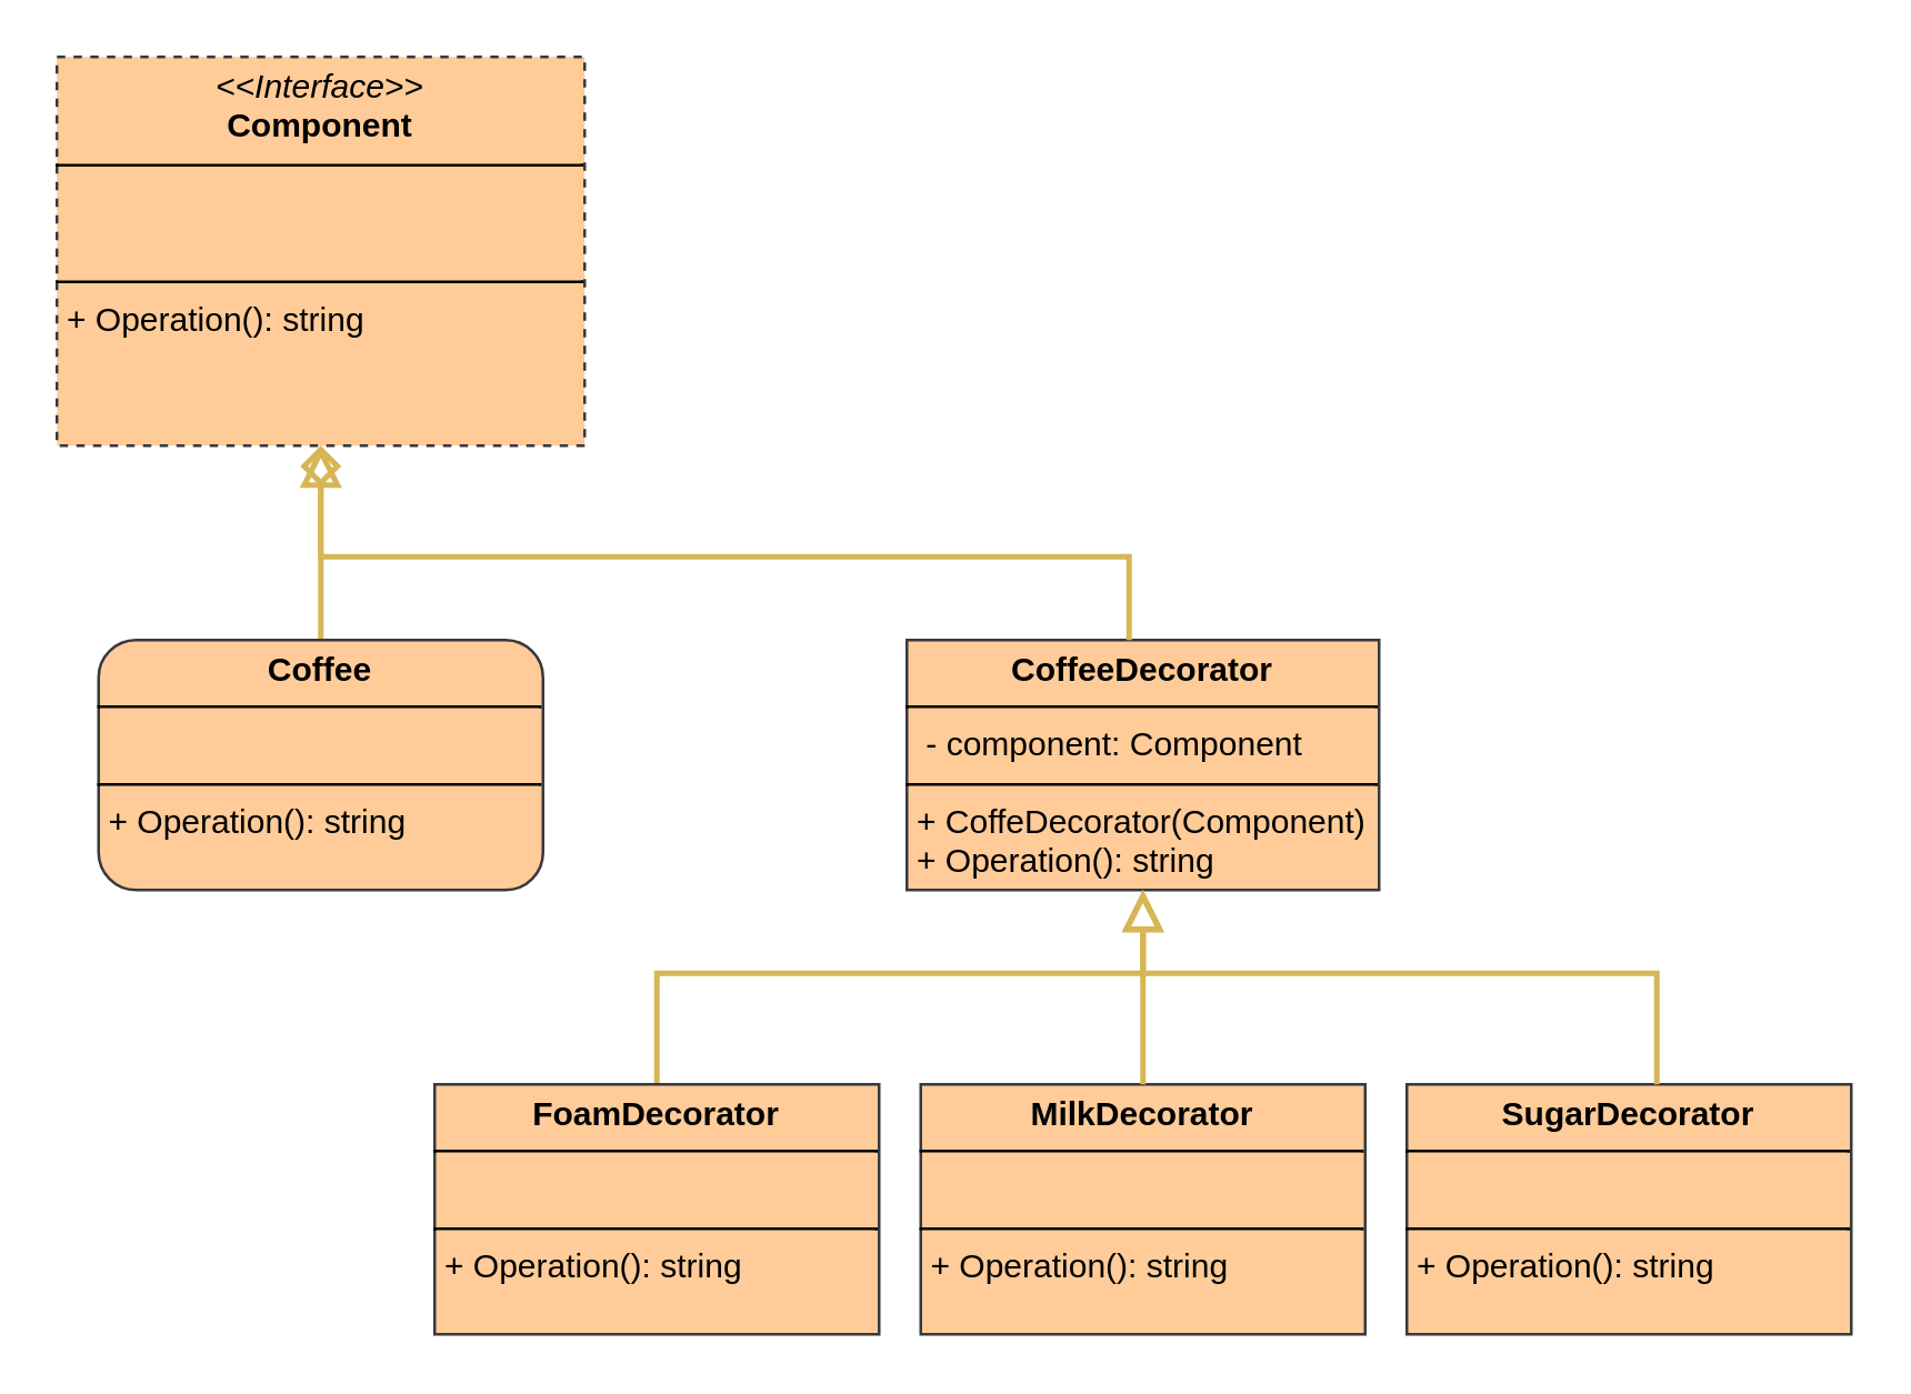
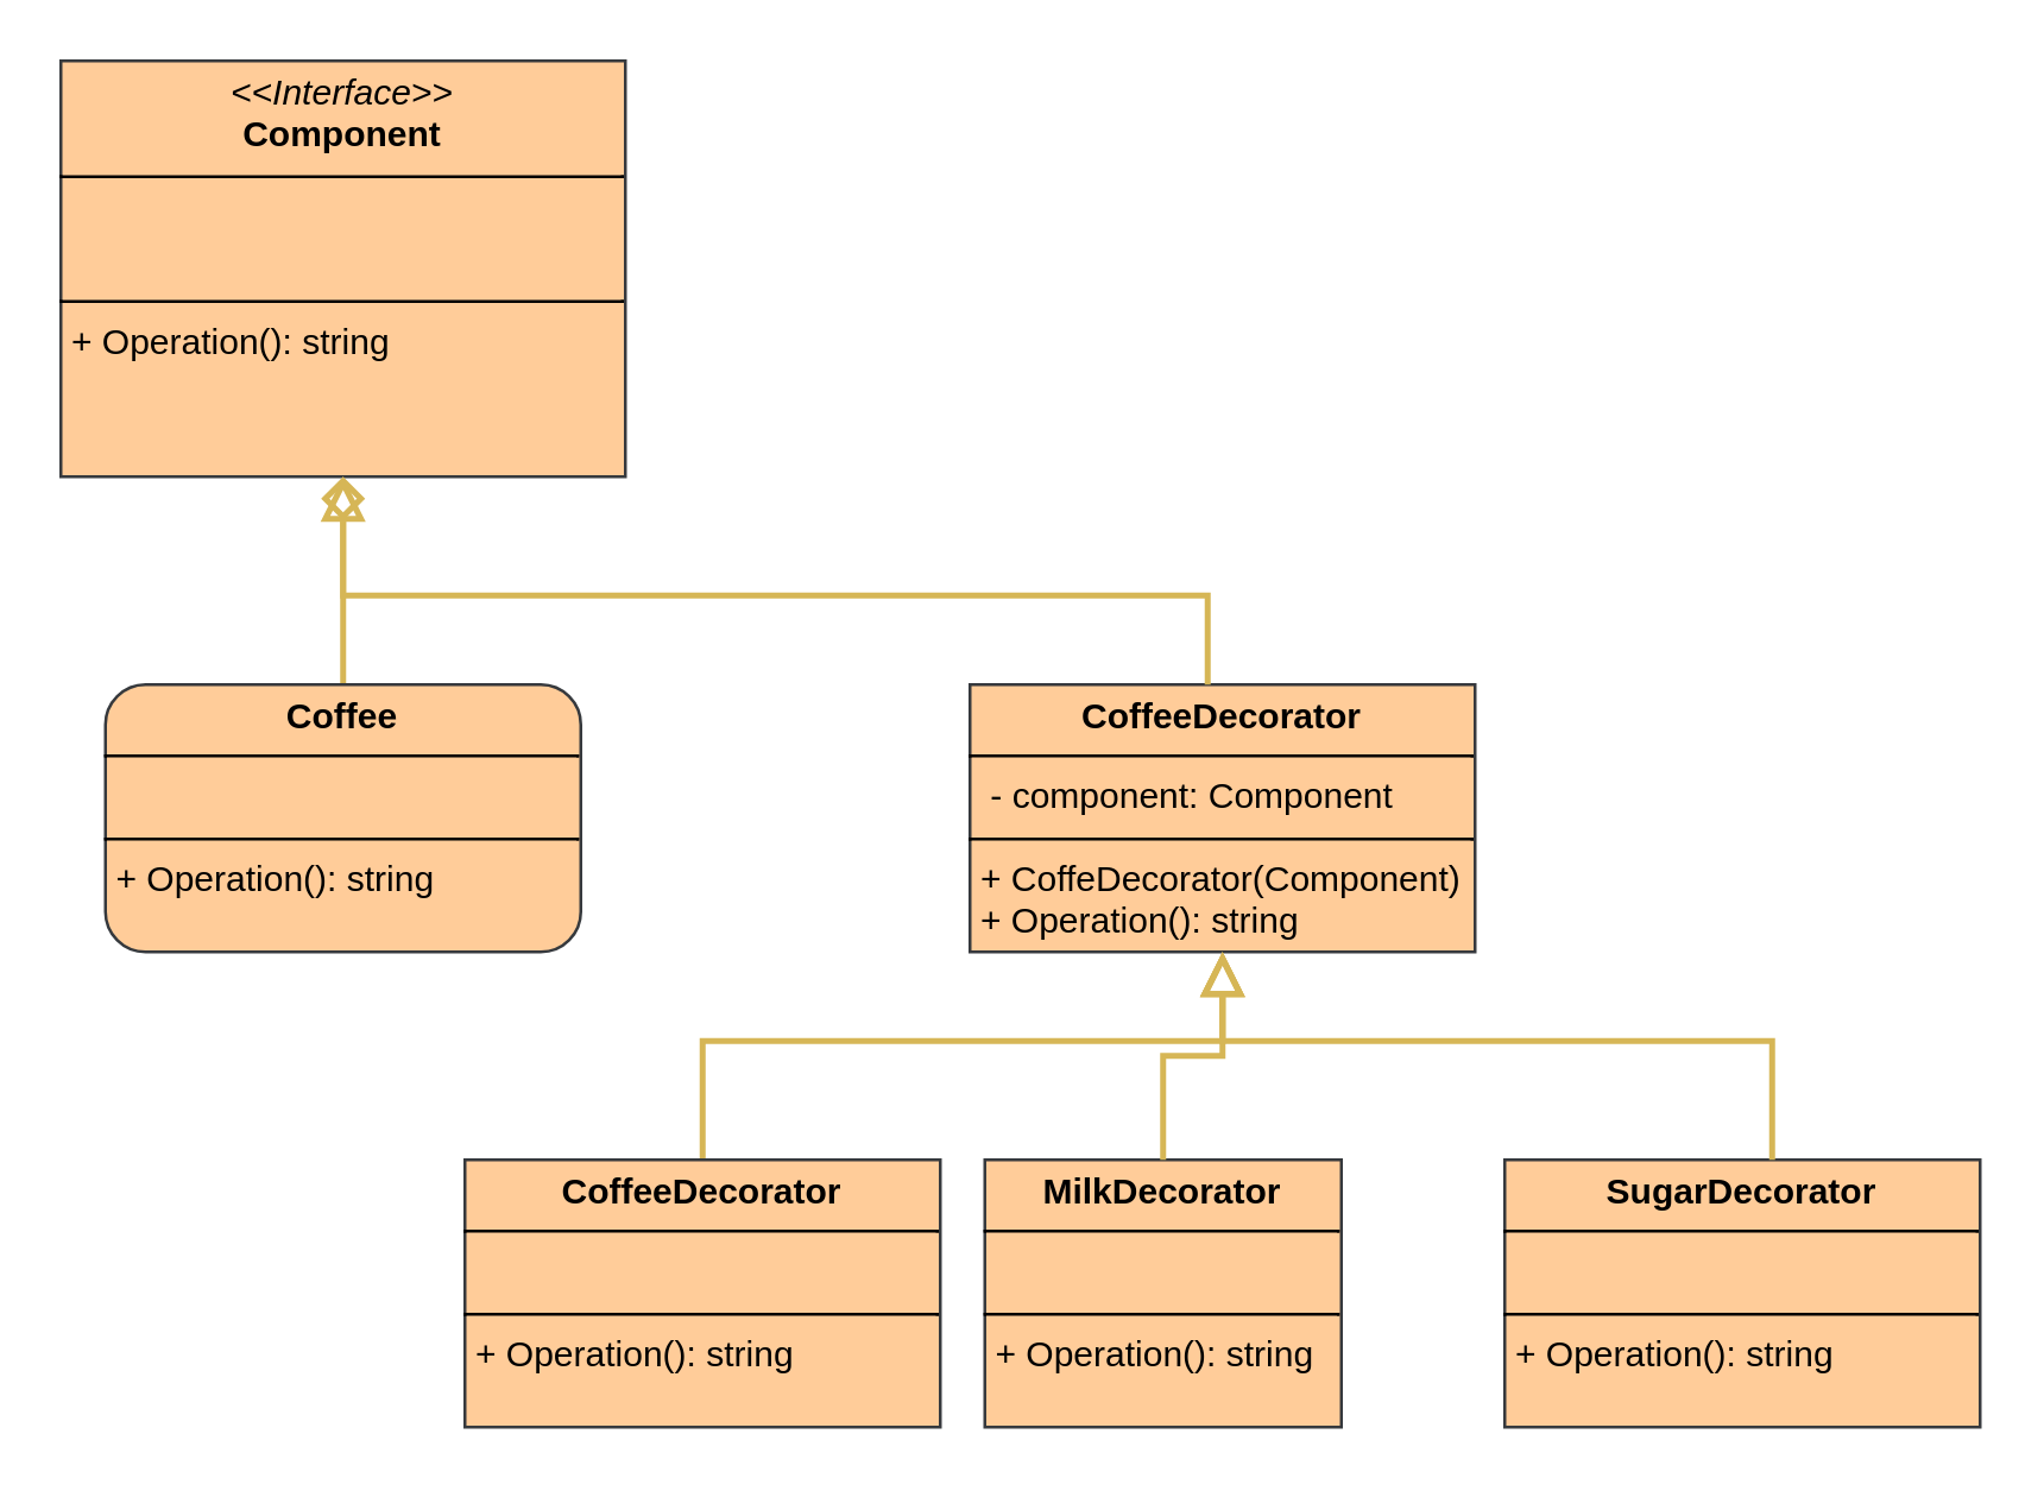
  <mxCell id="0" />
  <mxCell id="1" parent="0" />
- <mxCell id="2" value="&lt;p style=&quot;margin:0px;margin-top:4px;text-align:center;&quot;&gt;&lt;i&gt;&amp;lt;&amp;lt;Interface&amp;gt;&amp;gt;&lt;/i&gt;&lt;br&gt;&lt;b&gt;Component&lt;/b&gt;&lt;/p&gt;&lt;hr size=&quot;1&quot; style=&quot;border-style:solid;&quot;&gt;&lt;p style=&quot;margin:0px;margin-left:4px;&quot;&gt;&amp;nbsp;&lt;br&gt;&amp;nbsp;&lt;/p&gt;&lt;hr size=&quot;1&quot; style=&quot;border-style:solid;&quot;&gt;&lt;p style=&quot;margin:0px;margin-left:4px;&quot;&gt;+ Operation(): string&lt;/p&gt;" style="verticalAlign=top;align=left;overflow=fill;html=1;whiteSpace=wrap;fillColor=#ffcc99;strokeColor=#36393d;dashed=1;" vertex="1" parent="1"><mxGeometry x="20" y="20" width="190" height="140" as="geometry" /></mxCell>
+ <mxCell id="2" value="&lt;p style=&quot;margin:0px;margin-top:4px;text-align:center;&quot;&gt;&lt;i&gt;&amp;lt;&amp;lt;Interface&amp;gt;&amp;gt;&lt;/i&gt;&lt;br&gt;&lt;b&gt;Component&lt;/b&gt;&lt;/p&gt;&lt;hr size=&quot;1&quot; style=&quot;border-style:solid;&quot;&gt;&lt;p style=&quot;margin:0px;margin-left:4px;&quot;&gt;&amp;nbsp;&lt;br&gt;&amp;nbsp;&lt;/p&gt;&lt;hr size=&quot;1&quot; style=&quot;border-style:solid;&quot;&gt;&lt;p style=&quot;margin:0px;margin-left:4px;&quot;&gt;+ Operation(): string&lt;/p&gt;" style="verticalAlign=top;align=left;overflow=fill;html=1;whiteSpace=wrap;fillColor=#ffcc99;strokeColor=#36393d;" vertex="1" parent="1"><mxGeometry x="20" y="20" width="190" height="140" as="geometry" /></mxCell>
  <mxCell id="3" style="edgeStyle=orthogonalEdgeStyle;rounded=0;orthogonalLoop=1;jettySize=auto;html=1;fillColor=#fff2cc;strokeColor=#d6b656;endArrow=diamond;endFill=0;endSize=10;strokeWidth=2;gradientColor=#ffd966;" edge="1" parent="1" source="4" target="2"><mxGeometry relative="1" as="geometry" /></mxCell>
  <mxCell id="4" value="&lt;p style=&quot;margin:0px;margin-top:4px;text-align:center;&quot;&gt;&lt;b&gt;Coffee&lt;/b&gt;&lt;/p&gt;&lt;hr size=&quot;1&quot; style=&quot;border-style:solid;&quot;&gt;&lt;p style=&quot;margin:0px;margin-left:4px;&quot;&gt;&amp;nbsp;&lt;/p&gt;&lt;hr size=&quot;1&quot; style=&quot;border-style:solid;&quot;&gt;&lt;p style=&quot;margin:0px;margin-left:4px;&quot;&gt;+ Operation(): string&lt;/p&gt;" style="verticalAlign=top;align=left;overflow=fill;html=1;whiteSpace=wrap;fillColor=#ffcc99;strokeColor=#36393d;rounded=1;" vertex="1" parent="1"><mxGeometry x="35" y="230" width="160" height="90" as="geometry" /></mxCell>
  <mxCell id="5" value="&lt;p style=&quot;margin:0px;margin-top:4px;text-align:center;&quot;&gt;&lt;b&gt;CoffeeDecorator&lt;/b&gt;&lt;/p&gt;&lt;hr size=&quot;1&quot; style=&quot;border-style:solid;&quot;&gt;&lt;p style=&quot;margin:0px;margin-left:4px;&quot;&gt;&amp;nbsp;- component: Component&lt;/p&gt;&lt;hr size=&quot;1&quot; style=&quot;border-style:solid;&quot;&gt;&lt;p style=&quot;margin:0px;margin-left:4px;&quot;&gt;+ CoffeDecorator(Component)&lt;br&gt;+ Operation(): string&lt;/p&gt;" style="verticalAlign=top;align=left;overflow=fill;html=1;whiteSpace=wrap;fillColor=#ffcc99;strokeColor=#36393d;" vertex="1" parent="1"><mxGeometry x="326" y="230" width="170" height="90" as="geometry" /></mxCell>
  <mxCell id="6" style="edgeStyle=orthogonalEdgeStyle;rounded=0;orthogonalLoop=1;jettySize=auto;html=1;fillColor=#fff2cc;strokeColor=#d6b656;endArrow=block;endFill=0;endSize=10;strokeWidth=2;gradientColor=#ffd966;" edge="1" parent="1" source="5" target="2"><mxGeometry relative="1" as="geometry"><mxPoint x="125" y="230" as="sourcePoint" /><mxPoint x="125" y="170" as="targetPoint" /><Array as="points"><mxPoint x="406" y="200" /><mxPoint x="115" y="200" /></Array></mxGeometry></mxCell>
  <mxCell id="7" style="edgeStyle=orthogonalEdgeStyle;rounded=0;orthogonalLoop=1;jettySize=auto;html=1;fillColor=#fff2cc;strokeColor=#d6b656;endArrow=block;endFill=0;endSize=10;strokeWidth=2;gradientColor=#ffd966;" edge="1" parent="1" source="8" target="5"><mxGeometry relative="1" as="geometry"><mxPoint x="416" y="240" as="sourcePoint" /><mxPoint x="125" y="170" as="targetPoint" /><Array as="points"><mxPoint x="236" y="350" /><mxPoint x="411" y="350" /></Array></mxGeometry></mxCell>
- <mxCell id="8" value="&lt;p style=&quot;margin:0px;margin-top:4px;text-align:center;&quot;&gt;&lt;b&gt;FoamDecorator&lt;/b&gt;&lt;/p&gt;&lt;hr size=&quot;1&quot; style=&quot;border-style:solid;&quot;&gt;&lt;p style=&quot;margin:0px;margin-left:4px;&quot;&gt;&amp;nbsp;&lt;/p&gt;&lt;hr size=&quot;1&quot; style=&quot;border-style:solid;&quot;&gt;&lt;p style=&quot;margin:0px;margin-left:4px;&quot;&gt;+ Operation(): string&lt;/p&gt;" style="verticalAlign=top;align=left;overflow=fill;html=1;whiteSpace=wrap;fillColor=#ffcc99;strokeColor=#36393d;" vertex="1" parent="1"><mxGeometry x="156" y="390" width="160" height="90" as="geometry" /></mxCell>
- <mxCell id="9" value="&lt;p style=&quot;margin:0px;margin-top:4px;text-align:center;&quot;&gt;&lt;b&gt;MilkDecorator&lt;/b&gt;&lt;/p&gt;&lt;hr size=&quot;1&quot; style=&quot;border-style:solid;&quot;&gt;&lt;p style=&quot;margin:0px;margin-left:4px;&quot;&gt;&amp;nbsp;&lt;/p&gt;&lt;hr size=&quot;1&quot; style=&quot;border-style:solid;&quot;&gt;&lt;p style=&quot;margin:0px;margin-left:4px;&quot;&gt;+ Operation(): string&lt;/p&gt;" style="verticalAlign=top;align=left;overflow=fill;html=1;whiteSpace=wrap;fillColor=#ffcc99;strokeColor=#36393d;" vertex="1" parent="1"><mxGeometry x="331" y="390" width="160" height="90" as="geometry" /></mxCell>
+ <mxCell id="8" value="&lt;p style=&quot;margin:0px;margin-top:4px;text-align:center;&quot;&gt;&lt;b&gt;CoffeeDecorator&lt;/b&gt;&lt;/p&gt;&lt;hr size=&quot;1&quot; style=&quot;border-style:solid;&quot;&gt;&lt;p style=&quot;margin:0px;margin-left:4px;&quot;&gt;&amp;nbsp;&lt;/p&gt;&lt;hr size=&quot;1&quot; style=&quot;border-style:solid;&quot;&gt;&lt;p style=&quot;margin:0px;margin-left:4px;&quot;&gt;+ Operation(): string&lt;/p&gt;" style="verticalAlign=top;align=left;overflow=fill;html=1;whiteSpace=wrap;fillColor=#ffcc99;strokeColor=#36393d;" vertex="1" parent="1"><mxGeometry x="156" y="390" width="160" height="90" as="geometry" /></mxCell>
+ <mxCell id="9" value="&lt;p style=&quot;margin:0px;margin-top:4px;text-align:center;&quot;&gt;&lt;b&gt;MilkDecorator&lt;/b&gt;&lt;/p&gt;&lt;hr size=&quot;1&quot; style=&quot;border-style:solid;&quot;&gt;&lt;p style=&quot;margin:0px;margin-left:4px;&quot;&gt;&amp;nbsp;&lt;/p&gt;&lt;hr size=&quot;1&quot; style=&quot;border-style:solid;&quot;&gt;&lt;p style=&quot;margin:0px;margin-left:4px;&quot;&gt;+ Operation(): string&lt;/p&gt;" style="verticalAlign=top;align=left;overflow=fill;html=1;whiteSpace=wrap;fillColor=#ffcc99;strokeColor=#36393d;" vertex="1" parent="1"><mxGeometry x="331" y="390" width="120" height="90" as="geometry" /></mxCell>
  <mxCell id="10" value="&lt;p style=&quot;margin:0px;margin-top:4px;text-align:center;&quot;&gt;&lt;b&gt;SugarDecorator&lt;/b&gt;&lt;/p&gt;&lt;hr size=&quot;1&quot; style=&quot;border-style:solid;&quot;&gt;&lt;p style=&quot;margin:0px;margin-left:4px;&quot;&gt;&amp;nbsp;&lt;/p&gt;&lt;hr size=&quot;1&quot; style=&quot;border-style:solid;&quot;&gt;&lt;p style=&quot;margin:0px;margin-left:4px;&quot;&gt;+ Operation(): string&lt;/p&gt;" style="verticalAlign=top;align=left;overflow=fill;html=1;whiteSpace=wrap;fillColor=#ffcc99;strokeColor=#36393d;" vertex="1" parent="1"><mxGeometry x="506" y="390" width="160" height="90" as="geometry" /></mxCell>
  <mxCell id="11" style="edgeStyle=orthogonalEdgeStyle;rounded=0;orthogonalLoop=1;jettySize=auto;html=1;fillColor=#fff2cc;strokeColor=#d6b656;endArrow=block;endFill=0;endSize=10;strokeWidth=2;gradientColor=#ffd966;" edge="1" parent="1" source="9" target="5"><mxGeometry relative="1" as="geometry"><mxPoint x="246" y="400" as="sourcePoint" /><mxPoint x="426" y="330" as="targetPoint" /><Array as="points" /></mxGeometry></mxCell>
  <mxCell id="12" style="edgeStyle=orthogonalEdgeStyle;rounded=0;orthogonalLoop=1;jettySize=auto;html=1;fillColor=#fff2cc;strokeColor=#d6b656;endArrow=block;endFill=0;endSize=10;strokeWidth=2;gradientColor=#ffd966;" edge="1" parent="1" source="10" target="5"><mxGeometry relative="1" as="geometry"><mxPoint x="246" y="400" as="sourcePoint" /><mxPoint x="421" y="330" as="targetPoint" /><Array as="points"><mxPoint x="596" y="350" /><mxPoint x="411" y="350" /></Array></mxGeometry></mxCell>
